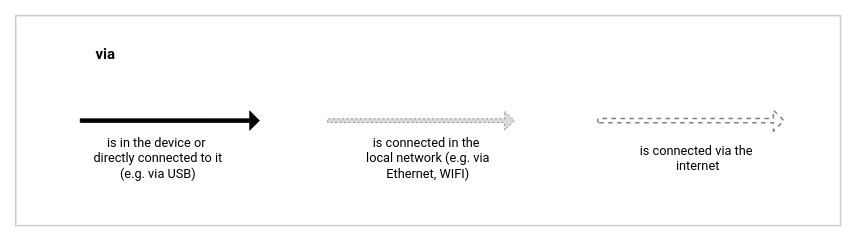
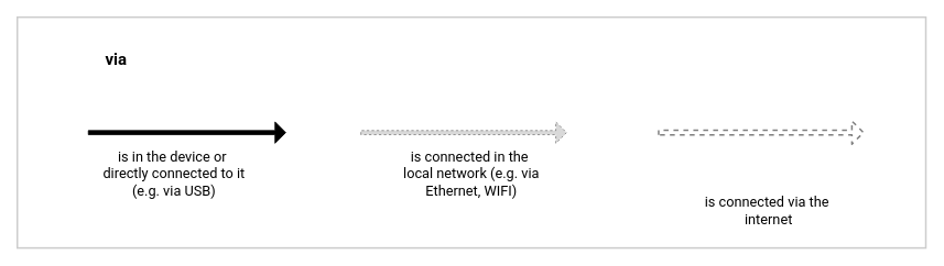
  <mxCell id="0" />
  <mxCell id="1" parent="0" />
  <mxCell id="2" value="" style="rounded=0;whiteSpace=wrap;html=1;fillColor=none;strokeWidth=2;strokeColor=#CCCCCC;" parent="1" vertex="1"><mxGeometry x="20.5" y="20" width="1100" height="280" as="geometry" /></mxCell>
  <mxCell id="3" value="&lt;font face=&quot;Roboto&quot;&gt;&lt;span style=&quot;font-size: 17px&quot;&gt;is in the device or&amp;nbsp;&lt;br&gt;directly connected to it&lt;br&gt;(e.g. via USB)&lt;br&gt;&lt;/span&gt;&lt;/font&gt;" style="text;html=1;strokeColor=none;fillColor=none;align=center;verticalAlign=middle;whiteSpace=wrap;rounded=0;glass=0;fontSize=15;" parent="1" vertex="1"><mxGeometry x="116" y="200" width="189" height="20" as="geometry" /></mxCell>
  <mxCell id="4" value="" style="shape=flexArrow;endArrow=classic;html=1;width=5;opacity=50;endSize=4;startSize=6;targetPerimeterSpacing=0;dashed=1;strokeWidth=1;fillColor=#B3B3B3;" parent="1" edge="1"><mxGeometry x="-990" y="-1238.75" width="50" height="50" as="geometry"><mxPoint x="436" y="160" as="sourcePoint" /><mxPoint x="686" y="160" as="targetPoint" /></mxGeometry></mxCell>
  <mxCell id="5" value="" style="shape=flexArrow;endArrow=classic;html=1;width=5;endSize=4;startSize=6;targetPerimeterSpacing=0;fillColor=#000000;entryX=0;entryY=0.5;entryDx=0;entryDy=0;exitX=0.735;exitY=0.697;exitDx=0;exitDy=0;exitPerimeter=0;" parent="1" edge="1"><mxGeometry x="-1240.98" y="-405.75" width="50" height="50" as="geometry"><mxPoint x="106" y="160.041" as="sourcePoint" /><mxPoint x="346.02" y="160" as="targetPoint" /></mxGeometry></mxCell>
  <mxCell id="6" value="&lt;font face=&quot;Roboto&quot; size=&quot;1&quot;&gt;&lt;b style=&quot;font-size: 20px&quot;&gt;via&lt;/b&gt;&lt;/font&gt;" style="text;html=1;strokeColor=none;fillColor=none;align=center;verticalAlign=middle;whiteSpace=wrap;rounded=0;glass=0;fontSize=15;" vertex="1" parent="1"><mxGeometry x="46" y="60" width="189" height="20" as="geometry" /></mxCell>
  <mxCell id="7" value="&lt;font face=&quot;Roboto&quot;&gt;&lt;span style=&quot;font-size: 17px&quot;&gt;is connected in the&amp;nbsp;&lt;br&gt;local network (e.g. via&lt;br&gt;Ethernet, WIFI)&lt;br&gt;&lt;/span&gt;&lt;/font&gt;" style="text;html=1;strokeColor=none;fillColor=none;align=center;verticalAlign=middle;whiteSpace=wrap;rounded=0;glass=0;fontSize=15;" vertex="1" parent="1"><mxGeometry x="476" y="200" width="189" height="20" as="geometry" /></mxCell>
  <mxCell id="8" value="" style="shape=flexArrow;endArrow=classic;html=1;width=5;opacity=50;endSize=4;startSize=6;targetPerimeterSpacing=0;dashed=1;strokeWidth=2;" edge="1" parent="1"><mxGeometry x="-630" y="-1238.75" width="50" height="50" as="geometry"><mxPoint x="796" y="160" as="sourcePoint" /><mxPoint x="1046" y="160" as="targetPoint" /></mxGeometry></mxCell>
- <mxCell id="9" value="&lt;font face=&quot;Roboto&quot;&gt;&lt;span style=&quot;font-size: 17px&quot;&gt;is connected via the&amp;nbsp;&lt;br&gt;internet&lt;br&gt;&lt;/span&gt;&lt;/font&gt;" style="text;html=1;strokeColor=none;fillColor=none;align=center;verticalAlign=middle;whiteSpace=wrap;rounded=0;glass=0;fontSize=15;" vertex="1" parent="1"><mxGeometry x="836" y="200" width="189" height="20" as="geometry" /></mxCell>
+ <mxCell id="9" value="&lt;font face=&quot;Roboto&quot;&gt;&lt;span style=&quot;font-size: 17px&quot;&gt;is connected via the&amp;nbsp;&lt;br&gt;internet&lt;br&gt;&lt;/span&gt;&lt;/font&gt;" style="text;html=1;strokeColor=none;fillColor=none;align=center;verticalAlign=middle;whiteSpace=wrap;rounded=0;glass=0;fontSize=15;" vertex="1" parent="1"><mxGeometry x="836" y="245" width="189" height="20" as="geometry" /></mxCell>
